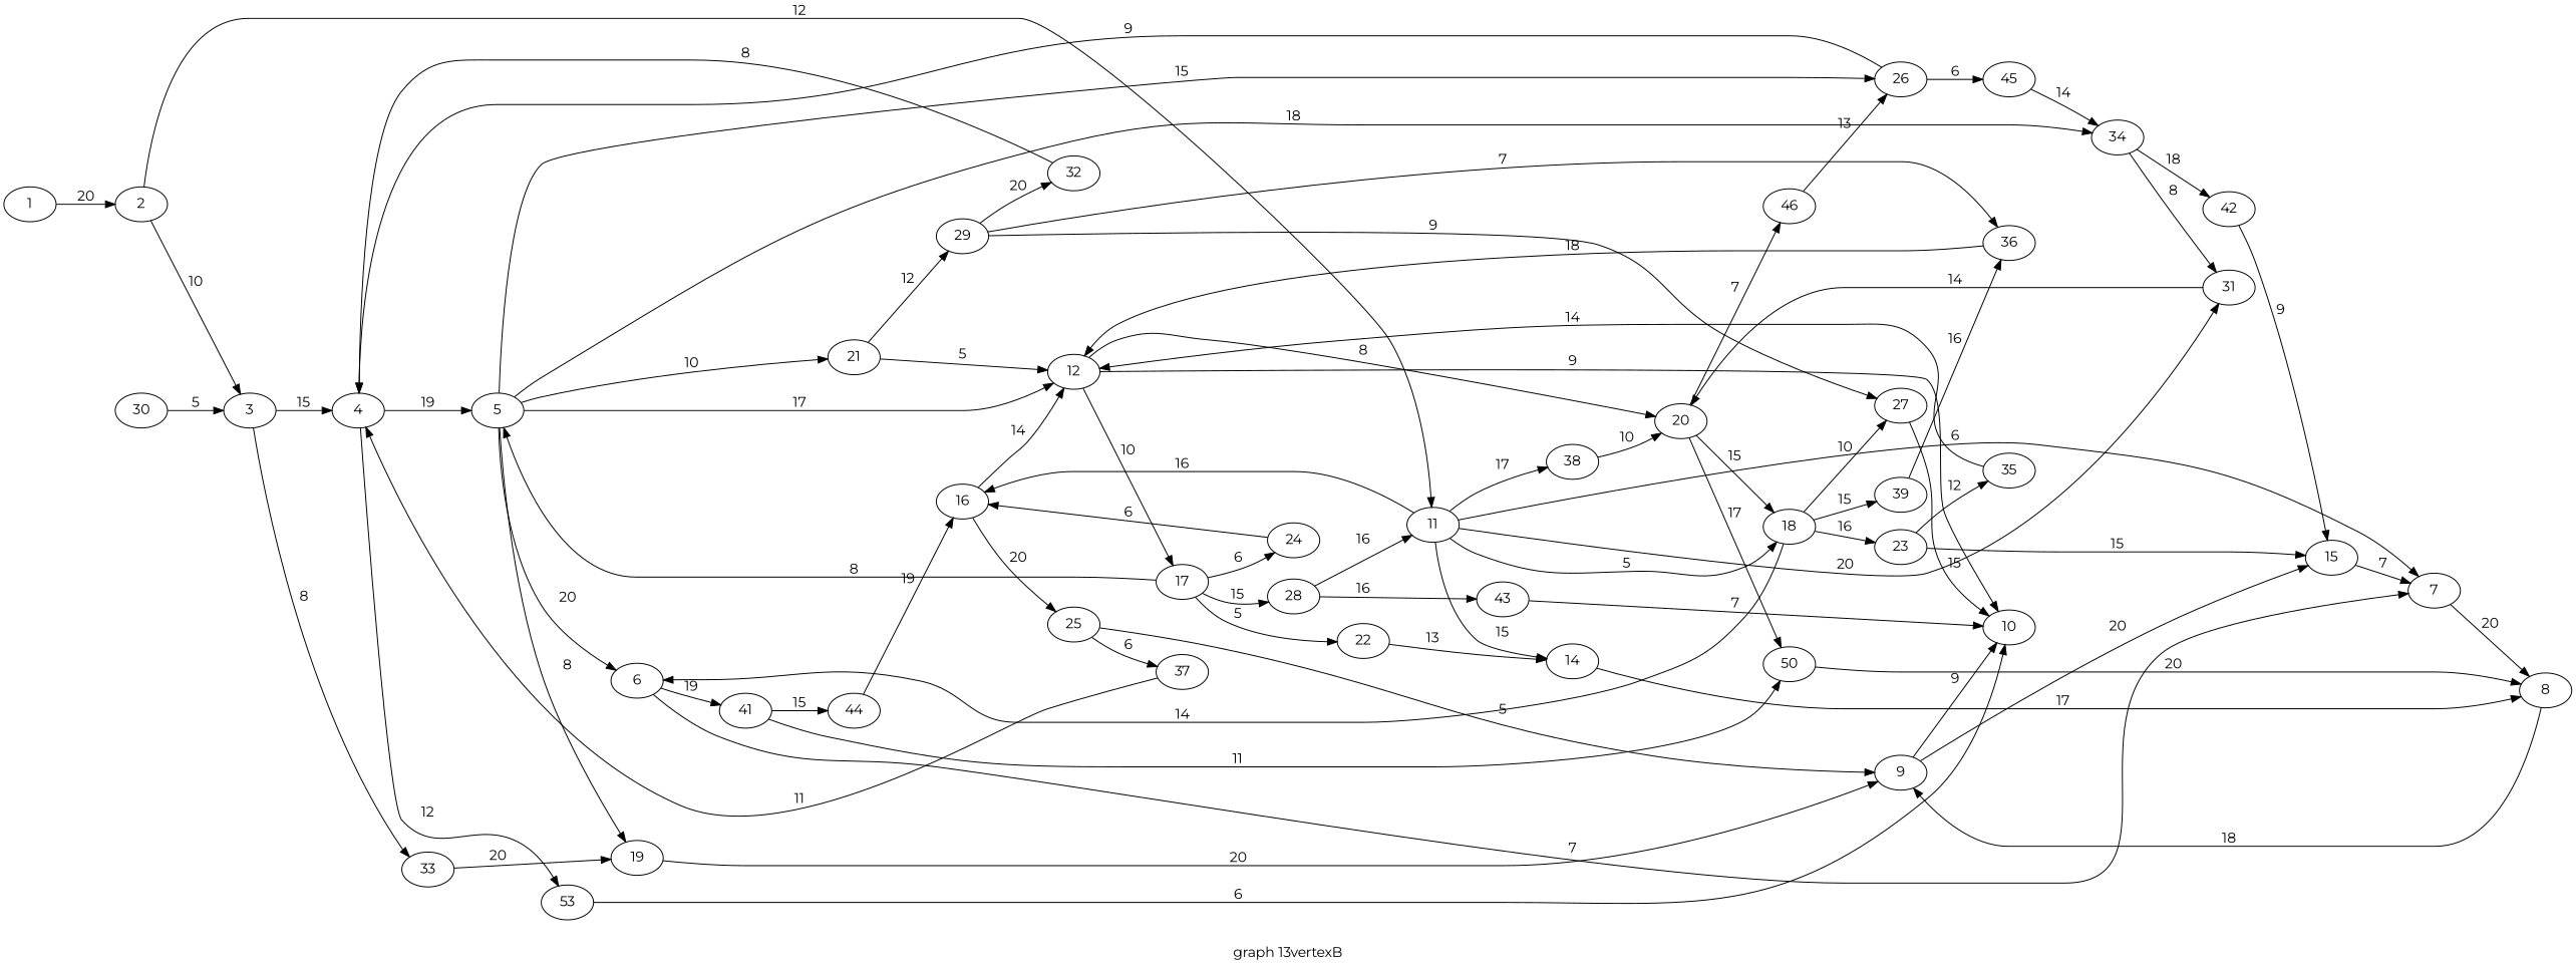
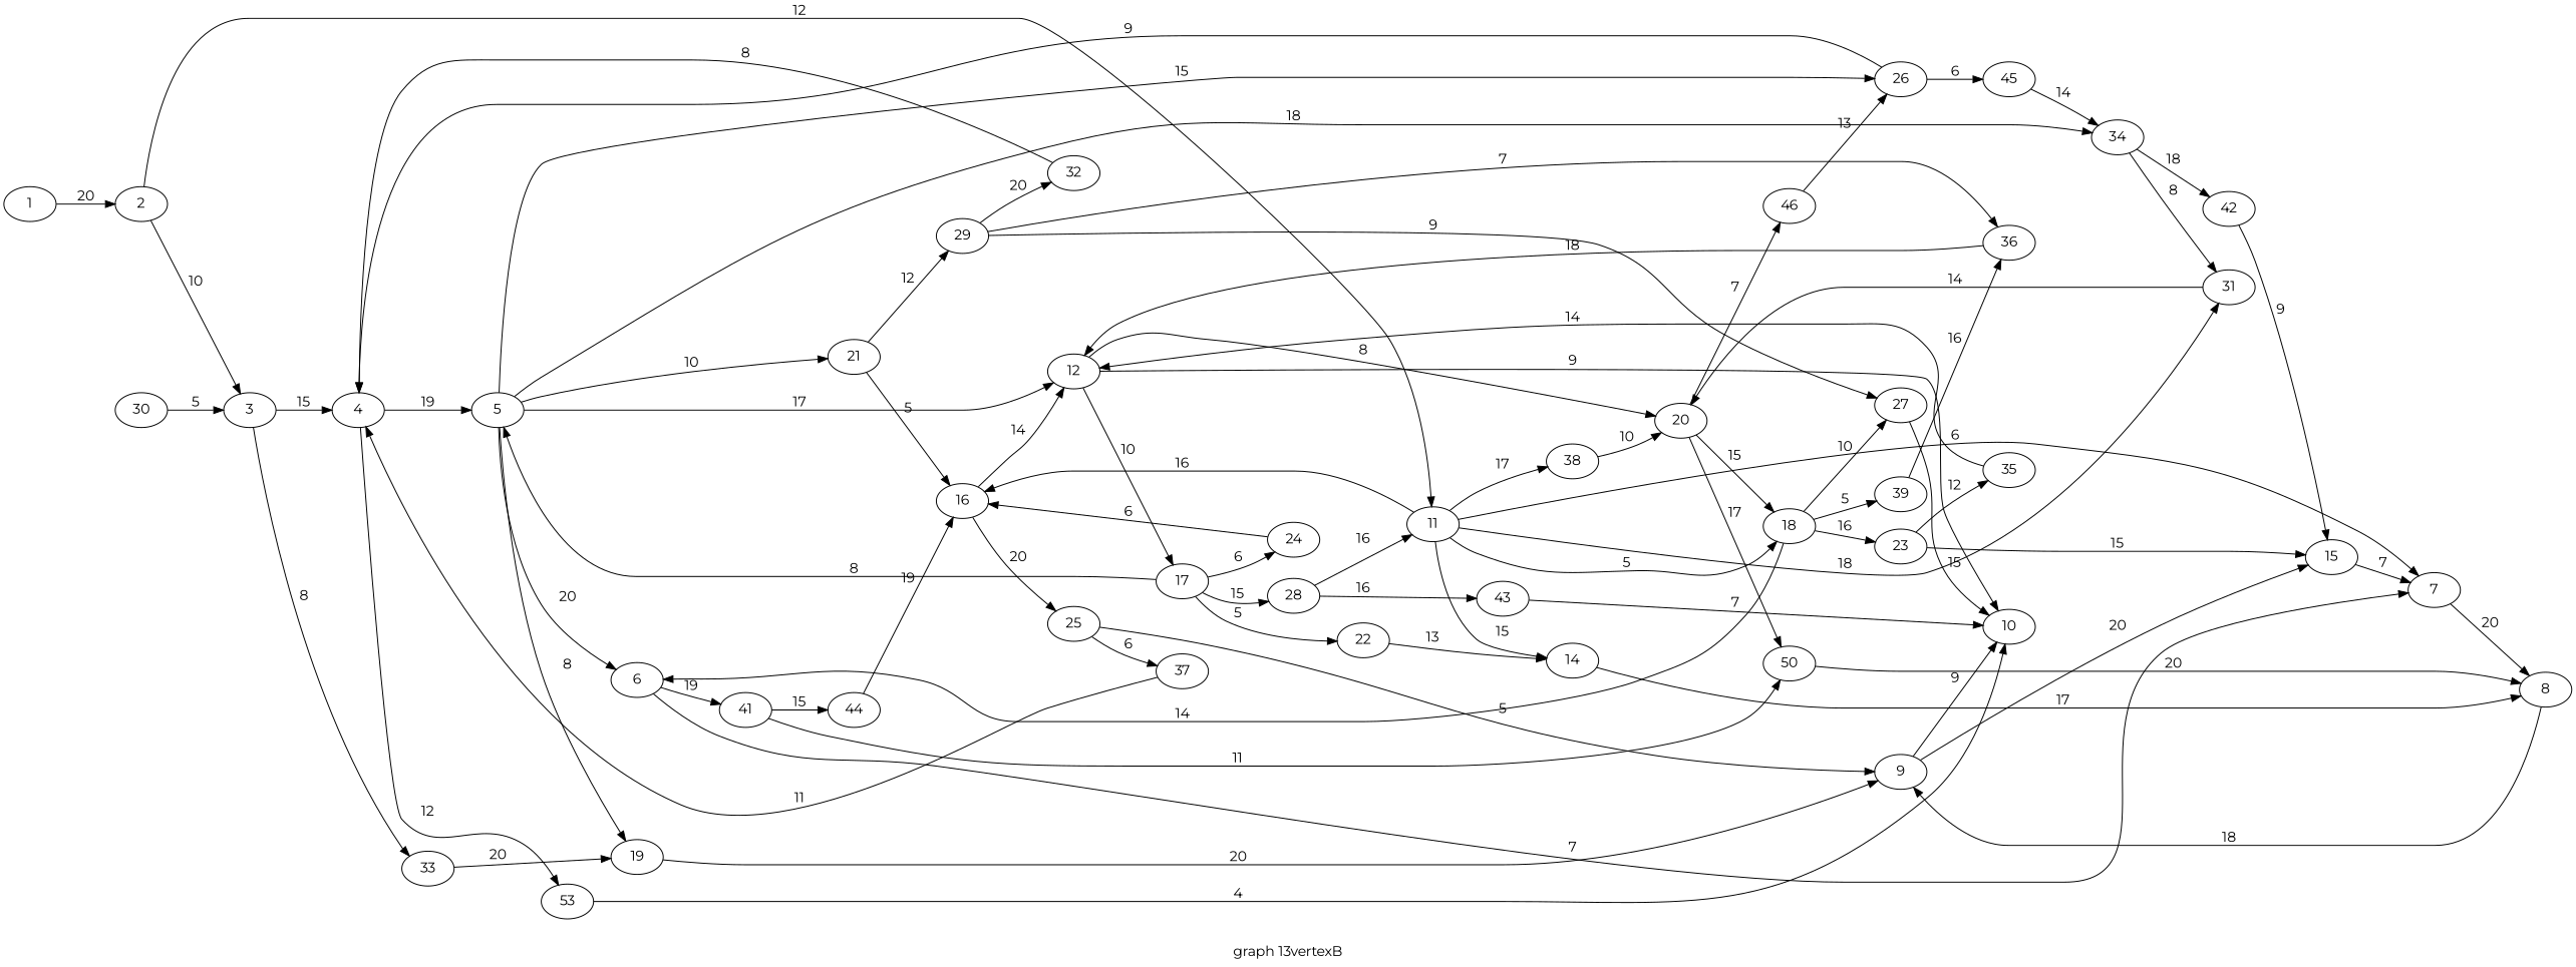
  digraph {
    fontname=Montserrat
    label="graph 13vertexB"
    rankdir=LR
    node [fontname=Montserrat]
    edge [fontname=Montserrat]
    1
    2
    3
    11
    4
    33
    7
    14
    16
    18
    31
    38
    5
    n14 [label=53]
    19
    6
    12
    21
    26
    34
    10
    41
    17
    20
    9
    29
    45
    42
    8
    n30 [label=50]
    44
    15
    25
    23
    27
    39
    22
    24
    28
    46
    30
    37
    43
    35
    36
    32
    1 -> 2 [label=" 20 "]
    2 -> 3 [label=" 10 "]
    2 -> 11 [label=" 12 "]
    3 -> 4 [label=" 15 "]
    3 -> 33 [label=" 8 "]
    11 -> 7 [label=" 6 "]
    11 -> 14 [label=" 15 "]
    11 -> 16 [label=" 16 "]
    11 -> 18 [label=" 5 "]
-   11 -> 31 [label=" 20 "]
+   11 -> 31 [label=" 18 "]
    11 -> 38 [label=" 17 "]
    4 -> 5 [label=" 19 "]
    4 -> n14 [label=" 12 "]
    33 -> 19 [label=" 20 "]
    7 -> 8 [label=" 20 "]
    14 -> 8 [label=" 17 "]
    16 -> 12 [label=" 14 "]
    16 -> 25 [label=" 20 "]
    18 -> 6 [label=" 14 "]
    18 -> 23 [label=" 16 "]
    18 -> 27 [label=" 10 "]
-   18 -> 39 [label=" 15 "]
+   18 -> 39 [label=" 5 "]
    31 -> 20 [label=" 14 "]
    38 -> 20 [label=" 10 "]
    5 -> 19 [label=" 8 "]
    5 -> 6 [label=" 20 "]
    5 -> 12 [label=" 17 "]
    5 -> 21 [label=" 10 "]
    5 -> 26 [label=" 15 "]
    5 -> 34 [label=" 18 "]
-   n14 -> 10 [label=" 6 "]
+   n14 -> 10 [label=" 4 "]
    19 -> 9 [label=" 20 "]
    6 -> 7 [label=" 7 "]
    6 -> 41 [label=" 19 "]
    12 -> 10 [label=" 9 "]
    12 -> 17 [label=" 10 "]
    12 -> 20 [label=" 8 "]
-   21 -> 12 [label=" 5 "]
+   21 -> 16 [label=" 5 "]
    21 -> 29 [label=" 12 "]
    26 -> 4 [label=" 9 "]
    26 -> 45 [label=" 6 "]
    34 -> 31 [label=" 8 "]
    34 -> 42 [label=" 18 "]
    41 -> n30 [label=" 11 "]
    41 -> 44 [label=" 15 "]
    17 -> 5 [label=" 8 "]
    17 -> 22 [label=" 5 "]
    17 -> 24 [label=" 6 "]
    17 -> 28 [label=" 15 "]
    20 -> 18 [label=" 15 "]
    20 -> n30 [label=" 17 "]
    20 -> 46 [label=" 7 "]
    9 -> 10 [label=" 9 "]
    9 -> 15 [label=" 20 "]
    29 -> 27 [label=" 9 "]
    29 -> 36 [label=" 7 "]
    29 -> 32 [label=" 20 "]
    45 -> 34 [label=" 14 "]
    42 -> 15 [label=" 9 "]
    8 -> 9 [label=" 18 "]
    n30 -> 8 [label=" 20 "]
    44 -> 16 [label=" 19 "]
    15 -> 7 [label=" 7 "]
    25 -> 9 [label=" 5 "]
    25 -> 37 [label=" 6 "]
    23 -> 15 [label=" 15 "]
    23 -> 35 [label=" 12 "]
    27 -> 10 [label=" 15 "]
    39 -> 36 [label=" 16 "]
    22 -> 14 [label=" 13 "]
    24 -> 16 [label=" 6 "]
    28 -> 11 [label=" 16 "]
    28 -> 43 [label=" 16 "]
    46 -> 26 [label=" 13 "]
    30 -> 3 [label=" 5 "]
    37 -> 4 [label=" 11 "]
    43 -> 10 [label=" 7 "]
    35 -> 12 [label=" 14 "]
    36 -> 12 [label=" 18 "]
    32 -> 4 [label=" 8 "]
  }
